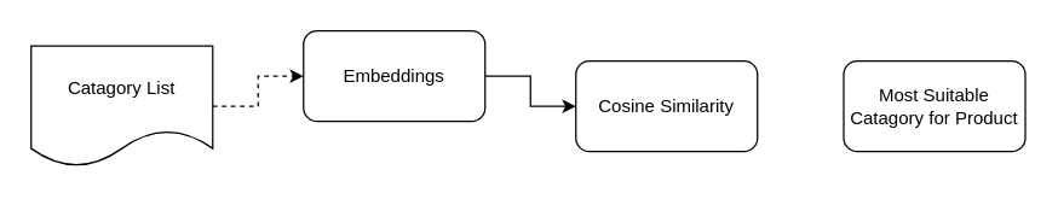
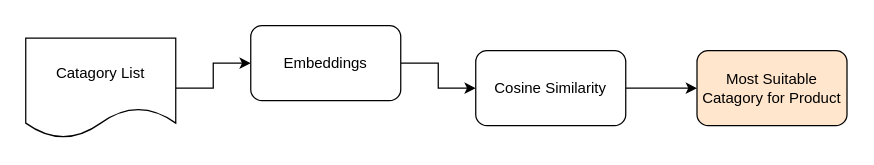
  <mxCell id="0" />
  <mxCell id="1" parent="0" />
  <mxCell id="2" style="edgeStyle=orthogonalEdgeStyle;rounded=0;orthogonalLoop=1;jettySize=auto;html=1;exitX=1;exitY=0.5;exitDx=0;exitDy=0;entryX=0;entryY=0.5;entryDx=0;entryDy=0;" edge="1" parent="1" source="3" target="7"><mxGeometry relative="1" as="geometry" /></mxCell>
  <mxCell id="3" value="Embeddings" style="rounded=1;whiteSpace=wrap;html=1;" vertex="1" parent="1"><mxGeometry x="200" y="20" width="120" height="60" as="geometry" /></mxCell>
- <mxCell id="4" style="edgeStyle=orthogonalEdgeStyle;rounded=0;orthogonalLoop=1;jettySize=auto;html=1;exitX=1;exitY=0.5;exitDx=0;exitDy=0;entryX=0;entryY=0.5;entryDx=0;entryDy=0;dashed=1;" edge="1" parent="1" source="5" target="3"><mxGeometry relative="1" as="geometry" /></mxCell>
+ <mxCell id="4" style="edgeStyle=orthogonalEdgeStyle;rounded=0;orthogonalLoop=1;jettySize=auto;html=1;exitX=1;exitY=0.5;exitDx=0;exitDy=0;entryX=0;entryY=0.5;entryDx=0;entryDy=0;" edge="1" parent="1" source="5" target="3"><mxGeometry relative="1" as="geometry" /></mxCell>
  <mxCell id="5" value="Catagory List" style="shape=document;whiteSpace=wrap;html=1;boundedLbl=1;" vertex="1" parent="1"><mxGeometry x="20" y="30" width="120" height="80" as="geometry" /></mxCell>
+ <mxCell id="6" value="" style="edgeStyle=orthogonalEdgeStyle;rounded=0;orthogonalLoop=1;jettySize=auto;html=1;" edge="1" parent="1" source="7" target="8"><mxGeometry relative="1" as="geometry" /></mxCell>
  <mxCell id="7" value="Cosine Similarity" style="rounded=1;whiteSpace=wrap;html=1;" vertex="1" parent="1"><mxGeometry x="380" y="40" width="120" height="60" as="geometry" /></mxCell>
- <mxCell id="8" value="Most Suitable Catagory for Product" style="whiteSpace=wrap;html=1;rounded=1;" vertex="1" parent="1"><mxGeometry x="557" y="40" width="120" height="60" as="geometry" /></mxCell>
+ <mxCell id="8" value="Most Suitable Catagory for Product" style="whiteSpace=wrap;html=1;rounded=1;fillColor=#ffe6cc;" vertex="1" parent="1"><mxGeometry x="557" y="40" width="120" height="60" as="geometry" /></mxCell>
